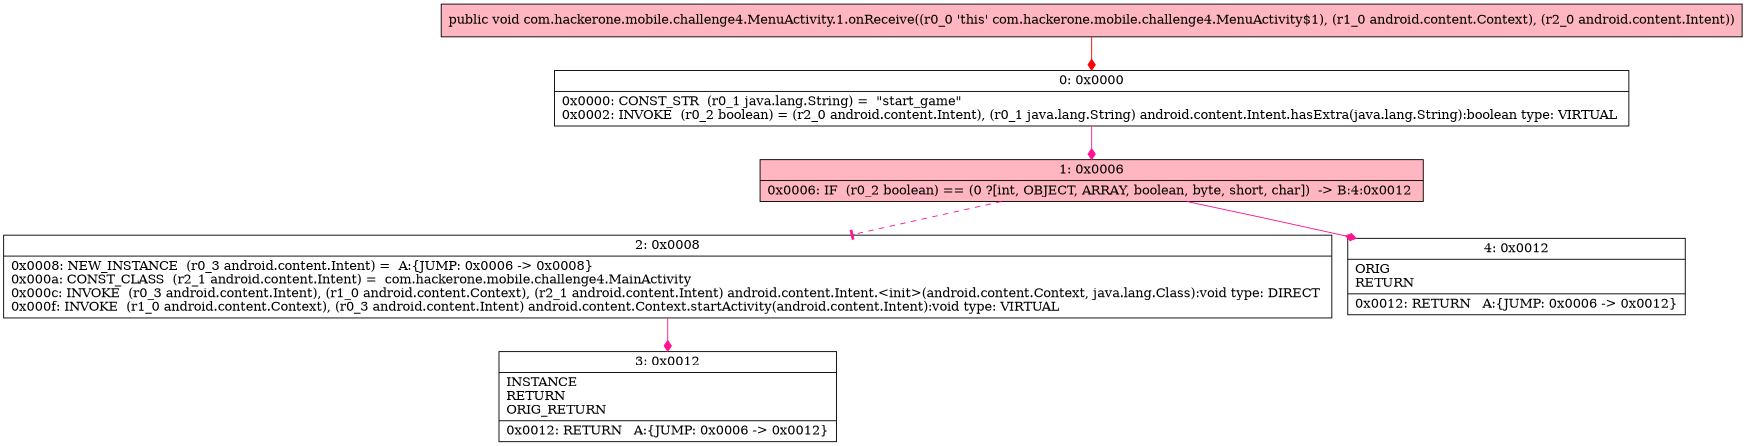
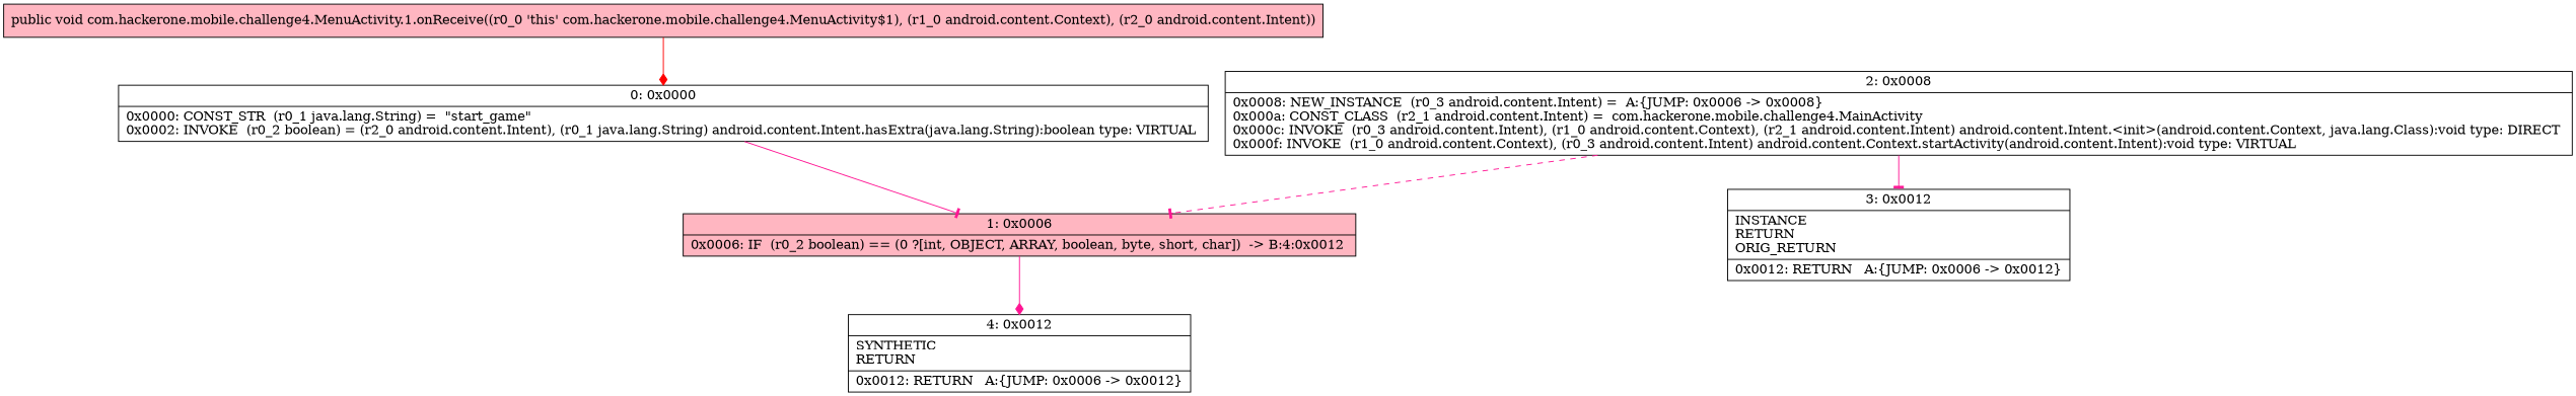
  digraph {
    node [fillcolor=white shape=record style=filled]
    edge [arrowhead=diamond color=deeppink]
    n1 [label="{0\:\ 0x0000|0x0000: CONST_STR  (r0_1 java.lang.String) =  \"start_game\" \l0x0002: INVOKE  (r0_2 boolean) = (r2_0 android.content.Intent), (r0_1 java.lang.String) android.content.Intent.hasExtra(java.lang.String):boolean type: VIRTUAL \l}"]
    n2 [fillcolor=lightpink label="{1\:\ 0x0006|0x0006: IF  (r0_2 boolean) == (0 ?[int, OBJECT, ARRAY, boolean, byte, short, char])  \-\> B:4:0x0012 \l}"]
    n3 [label="{2\:\ 0x0008|0x0008: NEW_INSTANCE  (r0_3 android.content.Intent) =  A:\{JUMP: 0x0006 \-\> 0x0008\}\l0x000a: CONST_CLASS  (r2_1 android.content.Intent) =  com.hackerone.mobile.challenge4.MainActivity \l0x000c: INVOKE  (r0_3 android.content.Intent), (r1_0 android.content.Context), (r2_1 android.content.Intent) android.content.Intent.\<init\>(android.content.Context, java.lang.Class):void type: DIRECT \l0x000f: INVOKE  (r1_0 android.content.Context), (r0_3 android.content.Intent) android.content.Context.startActivity(android.content.Intent):void type: VIRTUAL \l}"]
-   n4 [label="{4\:\ 0x0012|ORIG\lRETURN\l|0x0012: RETURN   A:\{JUMP: 0x0006 \-\> 0x0012\}\l}"]
+   n4 [label="{4\:\ 0x0012|SYNTHETIC\lRETURN\l|0x0012: RETURN   A:\{JUMP: 0x0006 \-\> 0x0012\}\l}"]
    n5 [label="{3\:\ 0x0012|INSTANCE\lRETURN\lORIG_RETURN\l|0x0012: RETURN   A:\{JUMP: 0x0006 \-\> 0x0012\}\l}"]
    n6 [fillcolor=lightpink label="{public void com.hackerone.mobile.challenge4.MenuActivity.1.onReceive((r0_0 'this' com.hackerone.mobile.challenge4.MenuActivity$1), (r1_0 android.content.Context), (r2_0 android.content.Intent)) }"]
-   n1 -> n2
-   n2 -> n3 [arrowhead=tee style=dashed]
+   n1 -> n2 [arrowhead=tee]
+   n3 -> n2 [arrowhead=tee style=dashed]
    n2 -> n4
-   n3 -> n5
+   n3 -> n5 [arrowhead=tee]
    n6 -> n1 [color=red]
  }
